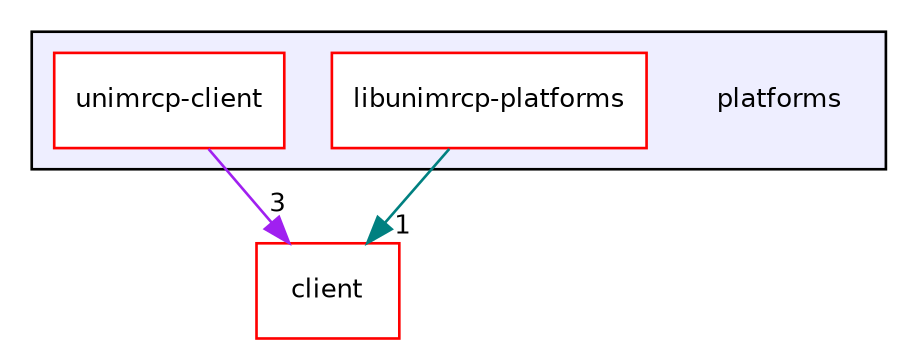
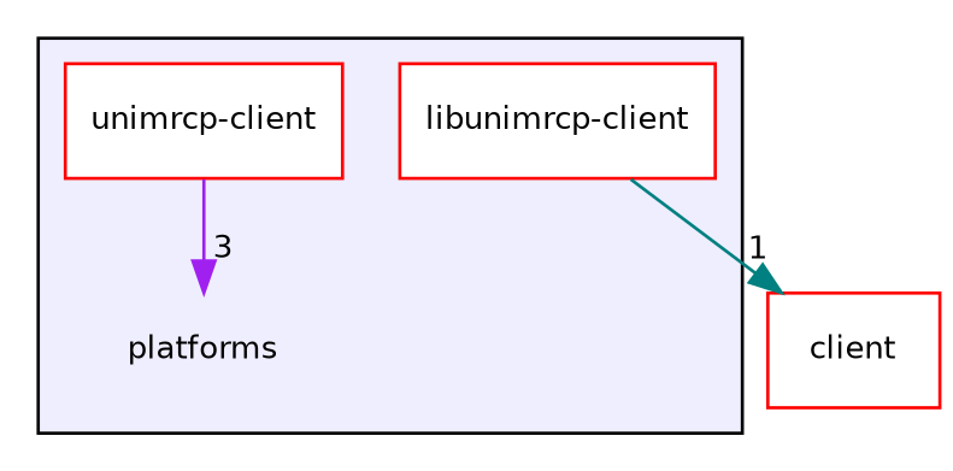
  digraph {
    compound=true
    node [fontname=Helvetica fontsize=10 shape=box color=red fillcolor=white style=filled]
    edge [labeldistance=1.5 labelfontname=Helvetica labelfontsize=10]
    n1 [label=platforms shape=plaintext color="" fillcolor="" style=""]
-   n2 [label="libunimrcp-platforms"]
+   n2 [label="libunimrcp-client"]
    n3 [label="unimrcp-client"]
    n4 [label=client]
    subgraph cluster_1 {
      bgcolor="#eeeeff"
      pencolor=black
      n1
      n2
      n3
    }
    n2 -> n4 [color=teal headlabel=1]
-   n3 -> n4 [color=purple headlabel=3]
+   n3 -> n1 [color=purple headlabel=3]
  }
